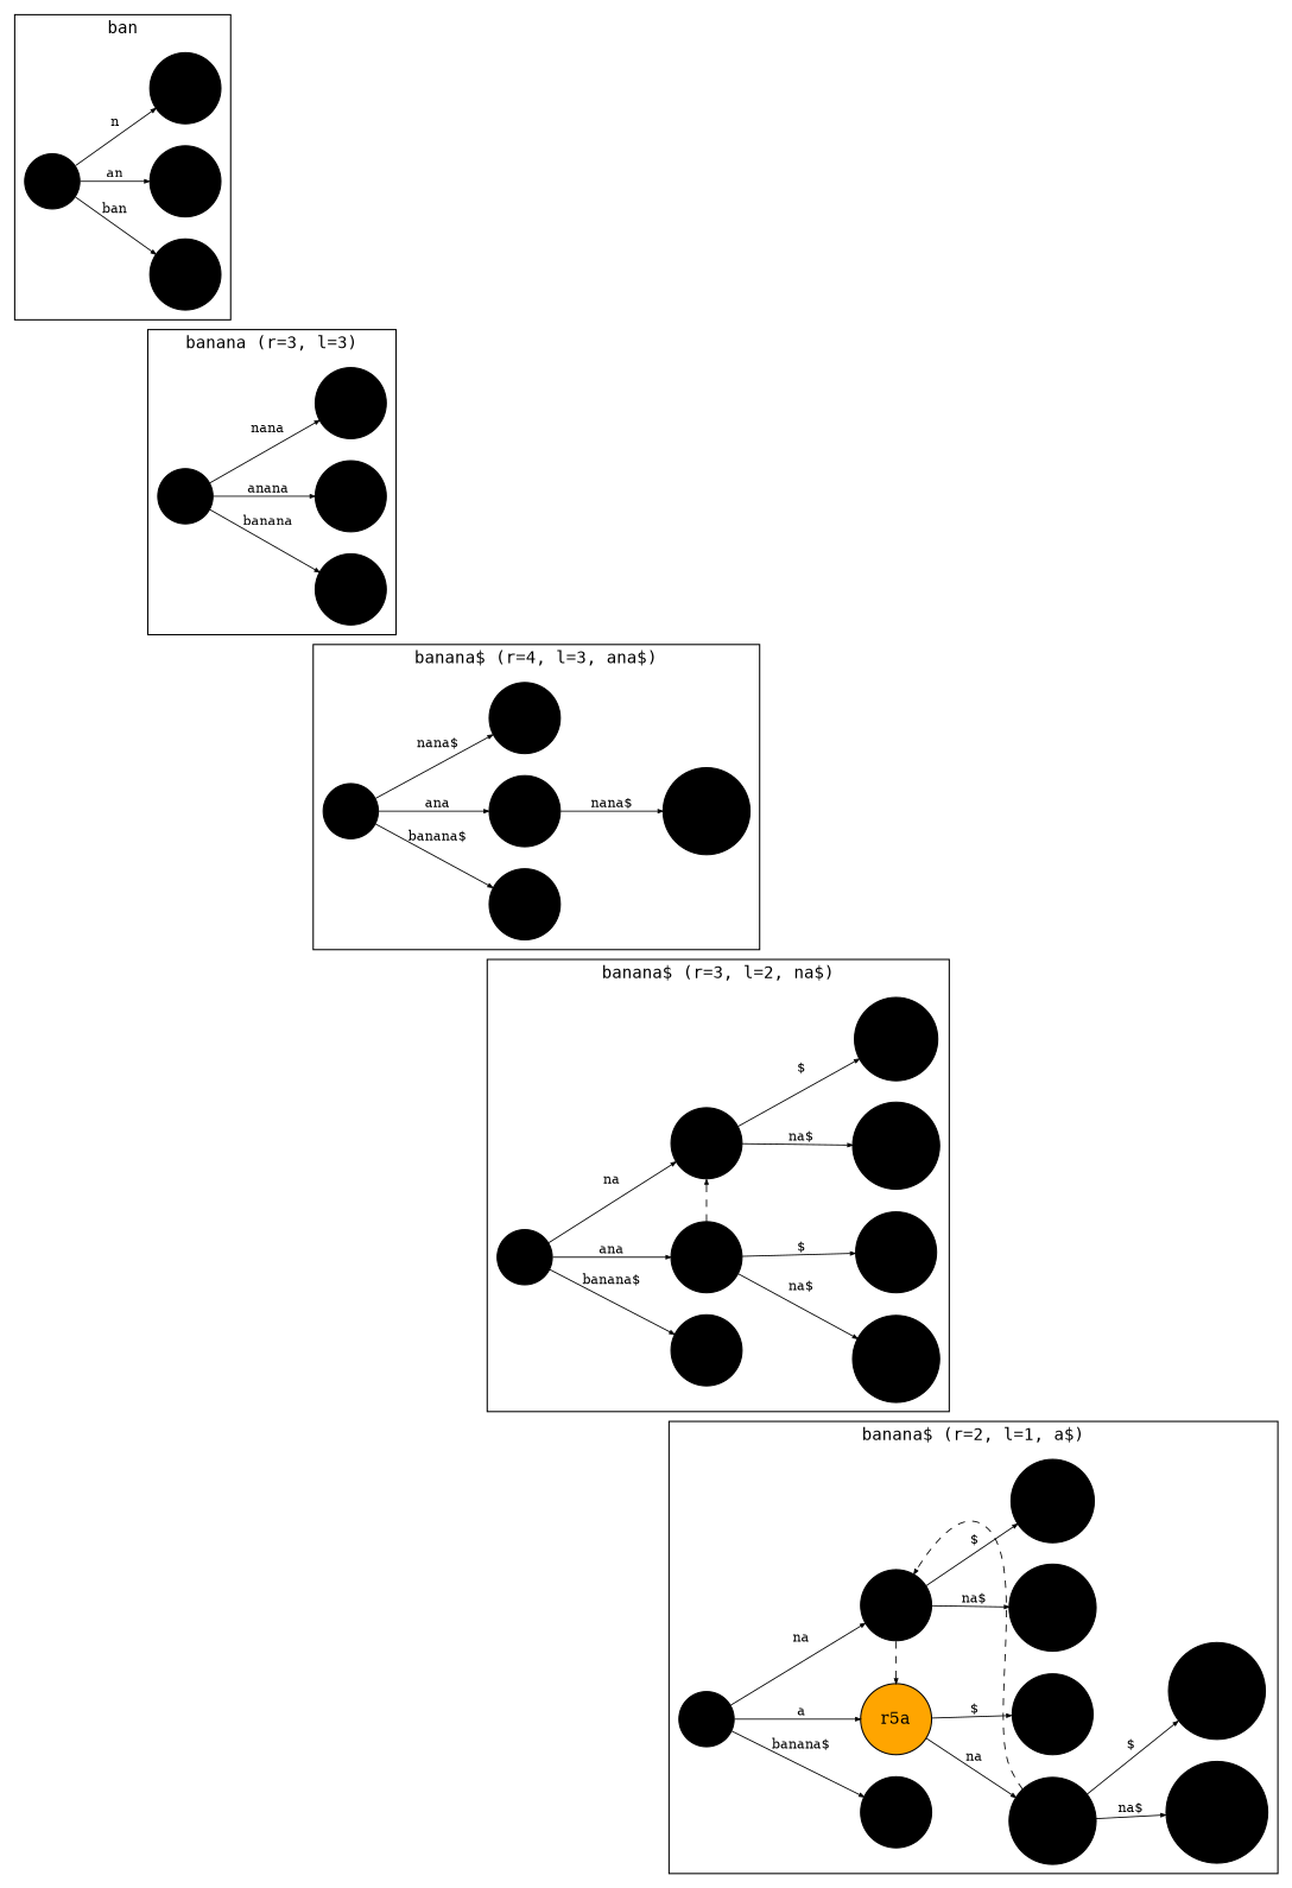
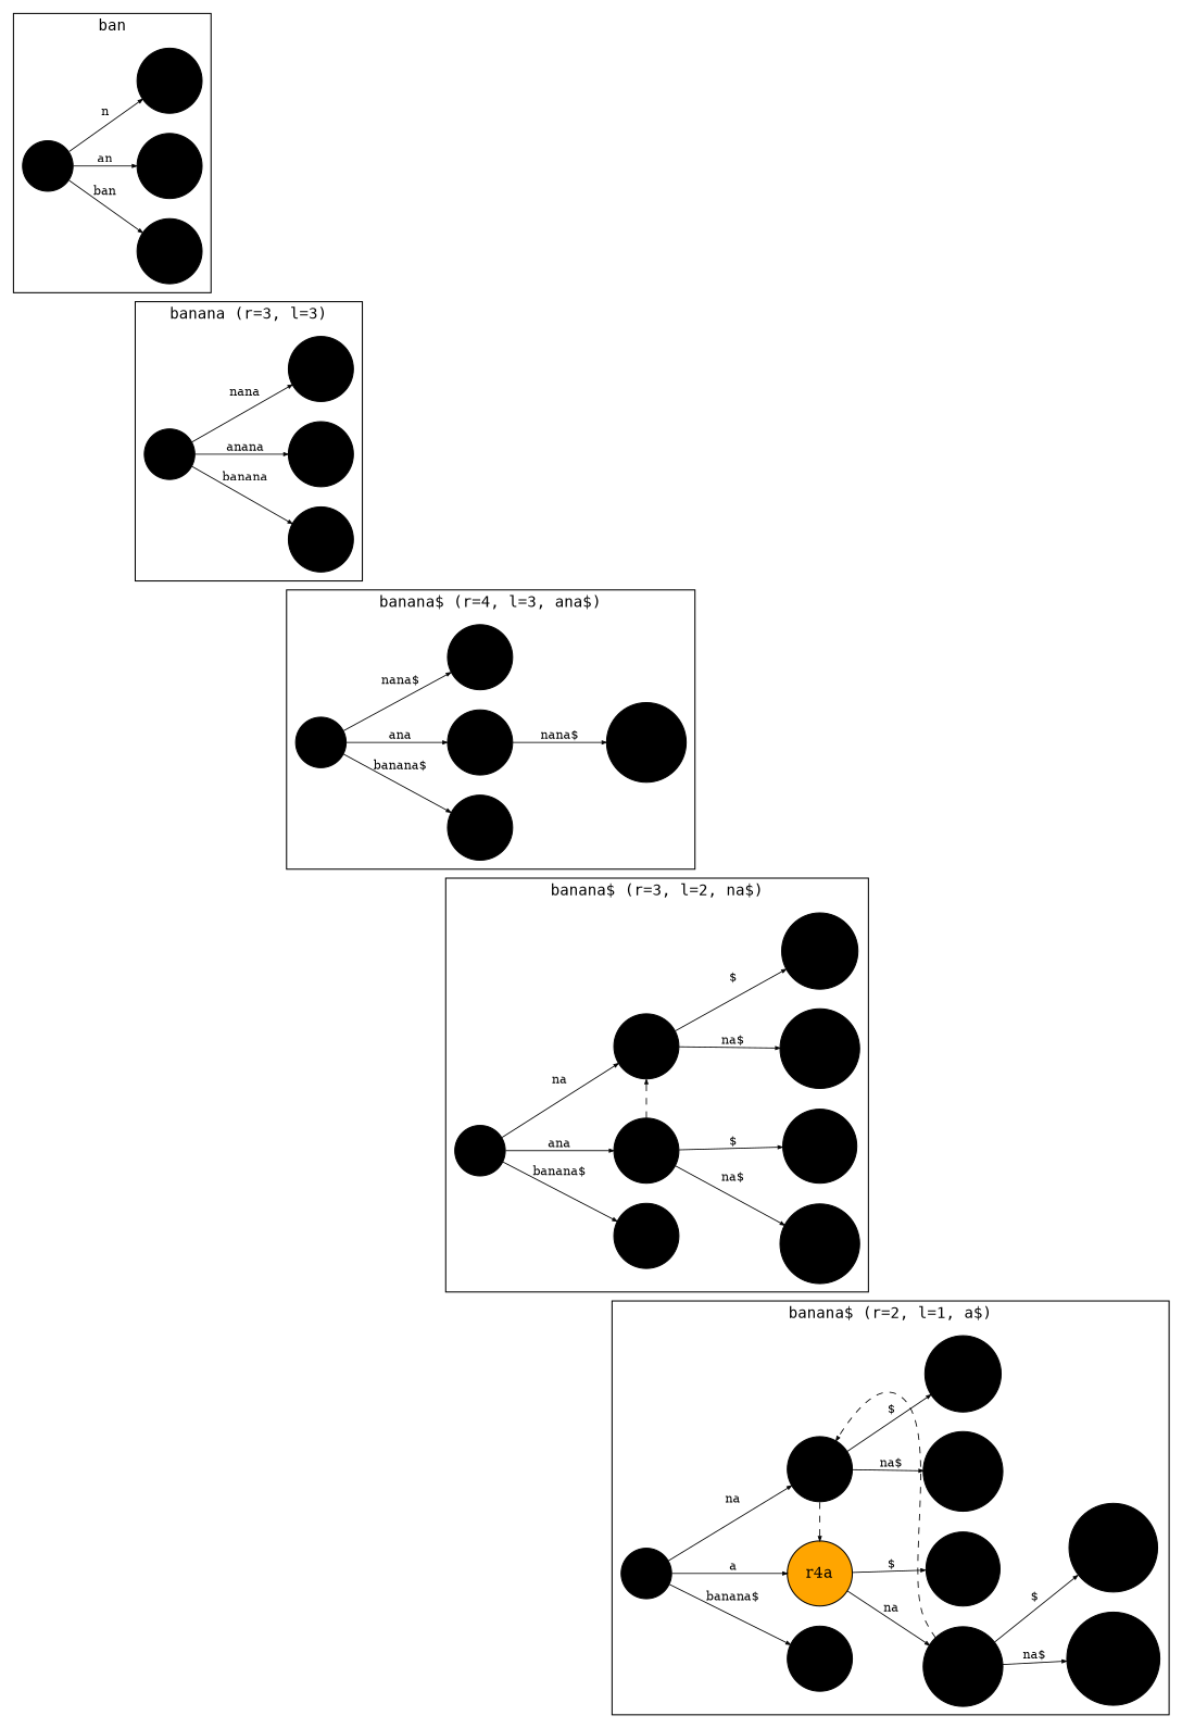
  digraph {
    fontname=monospace
    rankdir=LR
    node [fillcolor=black shape=circle style=filled]
    edge [arrowsize=0.4 fontsize=11 penwidth=0.8]
    0 [height=0.07 style=invis]
    r0 [height=0.07]
    r0b [height=0.07]
    r0a [height=0.07]
    r0n [height=0.07]
    1 [height=0.07 style=invis]
    r1 [height=0.07]
    r1b [height=0.07]
    r1a [height=0.07]
    r1n [height=0.07]
    2 [height=0.07 style=invis]
    r2 [height=0.07]
    r2b [height=0.07]
    r2a [height=0.07]
    r2n [height=0.07]
    r2ab [height=0.07]
    3 [height=0.07 style=invis]
    r3 [height=0.07]
    r3b [height=0.07]
    r3a [height=0.07]
    r3n [height=0.07]
    r3an [height=0.07]
    r3a_ [height=0.07]
    r3nn [height=0.07]
    r3n_ [height=0.07]
    4 [height=0.07 style=invis]
    r4 [height=0.07]
    r4b [height=0.07]
-   r4a [fillcolor=orange height=0.07 label=r5a]
+   r4a [fillcolor=orange height=0.07]
    r4n [height=0.07]
    r4an [height=0.07]
    r4a_ [height=0.07]
    r4ann [height=0.07]
    r4an_ [height=0.07]
    r4nn [height=0.07]
    r4n_ [height=0.07]
    subgraph cluster_1 {
      label=ban
      0
      r0
      r0b
      r0a
      r0n
    }
    subgraph cluster_2 {
      label="banana (r=3, l=3)"
      1
      r1
      r1b
      r1a
      r1n
    }
    subgraph cluster_3 {
      label="banana$ (r=4, l=3, ana$)"
      2
      r2
      r2b
      r2a
      r2n
      r2ab
    }
    subgraph cluster_4 {
      label="banana$ (r=3, l=2, na$)"
      3
      r3
      r3b
      r3a
      r3n
      r3an
      r3a_
      r3nn
      r3n_
    }
    subgraph cluster_5 {
      label="banana$ (r=2, l=1, a$)"
      4
      r4
      r4b
      r4a
      r4n
      r4an
      r4a_
      r4ann
      r4an_
      r4nn
      r4n_
    }
    0 -> 1 [style=invis]
    r0 -> r0b [label=ban]
    r0 -> r0a [label=an]
    r0 -> r0n [label=n]
    1 -> 2 [style=invis]
    r1 -> r1b [label=banana]
    r1 -> r1a [label=anana]
    r1 -> r1n [label=nana]
    2 -> 3 [style=invis]
    r2 -> r2b [label="banana$"]
    r2 -> r2a [label=ana]
    r2 -> r2n [label="nana$"]
    r2a -> r2ab [label="nana$"]
    3 -> 4 [style=invis]
    r3 -> r3b [label="banana$"]
    r3 -> r3a [label=ana]
    r3 -> r3n [label=na]
    r3a -> r3n [constraint=false style=dashed]
    r3a -> r3an [label="na$"]
    r3a -> r3a_ [label="$"]
    r3n -> r3nn [label="na$"]
    r3n -> r3n_ [label="$"]
    r4 -> r4b [label="banana$"]
    r4 -> r4a [label=a]
    r4 -> r4n [label=na]
    r4a -> r4an [label=na]
    r4a -> r4a_ [label="$"]
    r4n -> r4a [constraint=false style=dashed]
    r4n -> r4nn [label="na$"]
    r4n -> r4n_ [label="$"]
    r4an -> r4n [constraint=false style=dashed]
    r4an -> r4ann [label="na$"]
    r4an -> r4an_ [label="$"]
  }
